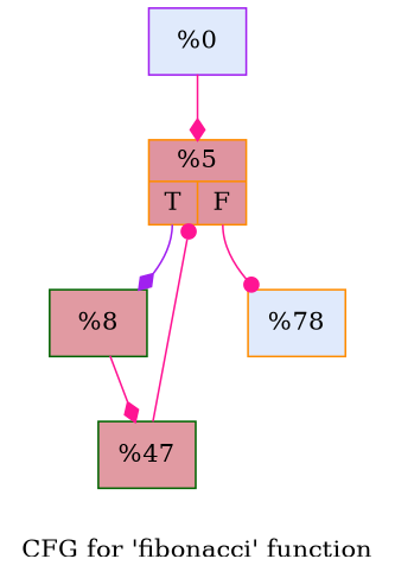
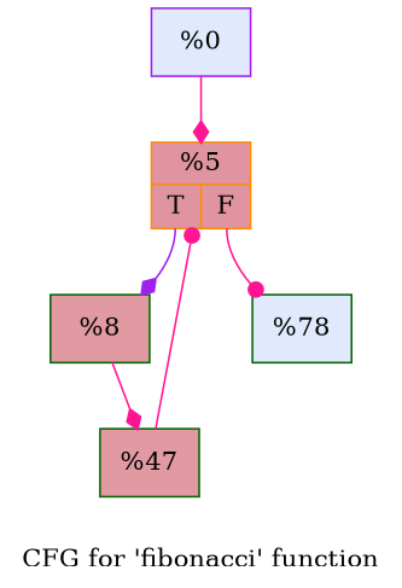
  digraph {
    label="CFG for 'fibonacci' function"
    node [color=darkorange fillcolor="#b9d0f970" shape=record style=filled]
    edge [color=deeppink arrowhead=diamond]
    n1 [color=purple label="{%0}"]
    n2 [fillcolor="#b70d2870" label="{%5|{<s0>T|<s1>F}}"]
    n3 [color=darkgreen fillcolor="#bb1b2c70" label="{%8}"]
-   n4 [label="{%78}"]
+   n4 [color=darkgreen label="{%78}"]
    n5 [color=darkgreen fillcolor="#bb1b2c70" label="{%47}"]
    n1 -> n2
    n2 -> n3 [tailport=s0 color=purple]
    n2 -> n4 [tailport=s1 arrowhead=dot]
    n3 -> n5
    n5 -> n2 [arrowhead=dot]
  }
